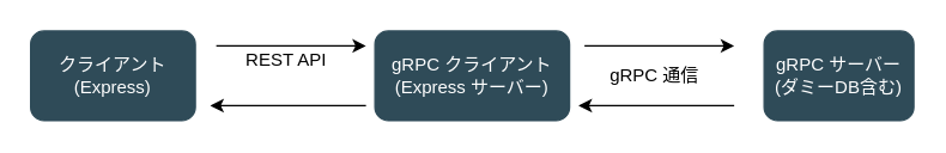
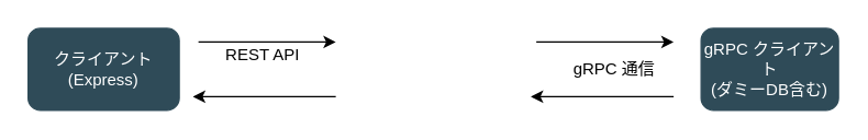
  <mxCell id="0" />
  <mxCell id="1" parent="0" />
  <mxCell id="2" value="" style="group" parent="1" vertex="1" connectable="0"><mxGeometry x="20" y="20" width="590" height="60" as="geometry" /></mxCell>
  <mxCell id="3" style="edgeStyle=none;html=1;" parent="2" edge="1"><mxGeometry relative="1" as="geometry"><mxPoint x="470" y="10" as="targetPoint" /><mxPoint x="370" y="10" as="sourcePoint" /></mxGeometry></mxCell>
- <mxCell id="4" value="gRPC クライアント&lt;br&gt;(Express サーバー)" style="rounded=1;whiteSpace=wrap;html=1;fillColor=#2f4b58;fontColor=#ffffff;strokeColor=#2F4B58;" parent="2" vertex="1"><mxGeometry x="230" width="130" height="60" as="geometry" /></mxCell>
- <mxCell id="5" value="gRPC サーバー&lt;br&gt;(ダミーDB含む)" style="rounded=1;whiteSpace=wrap;html=1;fillColor=#2f4b58;fontColor=#ffffff;strokeColor=#2F4B58;" parent="2" vertex="1"><mxGeometry x="490" width="100" height="60" as="geometry" /></mxCell>
+ <mxCell id="5" value="gRPC クライアント&lt;br&gt;(ダミーDB含む)" style="rounded=1;whiteSpace=wrap;html=1;fillColor=#2f4b58;fontColor=#ffffff;strokeColor=#2F4B58;" parent="2" vertex="1"><mxGeometry x="490" width="100" height="60" as="geometry" /></mxCell>
  <mxCell id="6" value="クライアント&lt;br&gt;(Express)" style="rounded=1;whiteSpace=wrap;html=1;fillColor=#2f4b58;fontColor=#ffffff;strokeColor=#2F4B58;" parent="2" vertex="1"><mxGeometry width="110" height="60" as="geometry" /></mxCell>
  <mxCell id="7" style="edgeStyle=none;html=1;" parent="2" edge="1"><mxGeometry relative="1" as="geometry"><mxPoint x="366" y="50" as="targetPoint" /><mxPoint x="470" y="50" as="sourcePoint" /></mxGeometry></mxCell>
- <mxCell id="8" value="gRPC 通信" style="text;html=1;strokeColor=none;fillColor=none;align=center;verticalAlign=middle;whiteSpace=wrap;rounded=0;" parent="2" vertex="1"><mxGeometry x="374" y="15" width="86" height="30" as="geometry" /></mxCell>
+ <mxCell id="8" value="gRPC 通信" style="text;html=1;strokeColor=none;fillColor=none;align=center;verticalAlign=middle;whiteSpace=wrap;rounded=0;" parent="2" vertex="1"><mxGeometry x="384" y="15" width="86" height="30" as="geometry" /></mxCell>
  <mxCell id="9" style="edgeStyle=none;html=1;" parent="2" edge="1"><mxGeometry relative="1" as="geometry"><mxPoint x="224" y="10" as="targetPoint" /><mxPoint x="124" y="10" as="sourcePoint" /></mxGeometry></mxCell>
  <mxCell id="10" style="edgeStyle=none;html=1;" parent="2" edge="1"><mxGeometry relative="1" as="geometry"><mxPoint x="120" y="50" as="targetPoint" /><mxPoint x="224" y="50" as="sourcePoint" /></mxGeometry></mxCell>
  <mxCell id="11" value="REST API" style="text;html=1;strokeColor=none;fillColor=none;align=center;verticalAlign=middle;whiteSpace=wrap;rounded=0;" parent="2" vertex="1"><mxGeometry x="128" y="5" width="86" height="30" as="geometry" /></mxCell>
